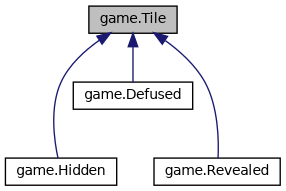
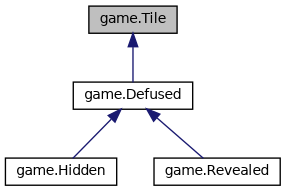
  digraph {
    node [color=black fillcolor=white fontname=Helvetica fontsize=10 shape=record style=filled]
    edge [color=midnightblue dir=back fontname=Helvetica fontsize=10 labelfontname=Helvetica labelfontsize=10 style=solid]
    n1 [fillcolor=grey75 fontcolor=black height=0.2 label="game.Tile" width=0.4]
    n2 [height=0.2 label="game.Defused" width=0.4]
    n3 [height=0.2 label="game.Hidden" width=0.4]
    n4 [height=0.2 label="game.Revealed" width=0.4]
    n1 -> n2
-   n1 -> n3
-   n1 -> n4
+   n2 -> n3
+   n2 -> n4
  }
